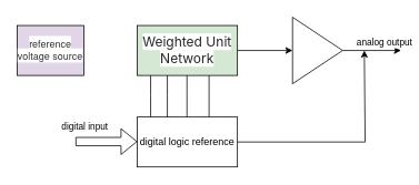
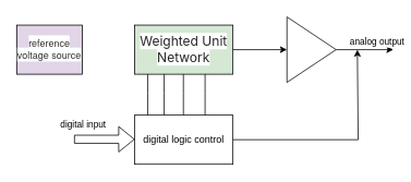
  <mxCell id="0" />
  <mxCell id="1" parent="0" />
  <mxCell id="2" value="" style="triangle;whiteSpace=wrap;html=1;" vertex="1" parent="1"><mxGeometry x="350" y="20" width="60" height="80" as="geometry" /></mxCell>
  <mxCell id="3" value="&lt;div&gt;&lt;br&gt;&lt;/div&gt;&lt;div&gt;&lt;span style=&quot;color: rgb(51, 51, 51); font-family: &amp;quot;Helvetica Neue&amp;quot;, Helvetica, Arial, &amp;quot;PingFang SC&amp;quot;, &amp;quot;Hiragino Sans GB&amp;quot;, &amp;quot;Microsoft YaHei&amp;quot;, &amp;quot;WenQuanYi Micro Hei&amp;quot;, sans-serif; text-align: start; background-color: rgb(255, 255, 255);&quot;&gt;reference voltage source&lt;/span&gt;&lt;br&gt;&lt;/div&gt;&lt;div&gt;&lt;span style=&quot;color: rgb(51, 51, 51); font-family: &amp;quot;Helvetica Neue&amp;quot;, Helvetica, Arial, &amp;quot;PingFang SC&amp;quot;, &amp;quot;Hiragino Sans GB&amp;quot;, &amp;quot;Microsoft YaHei&amp;quot;, &amp;quot;WenQuanYi Micro Hei&amp;quot;, sans-serif; text-align: start; background-color: rgb(255, 255, 255);&quot;&gt;&lt;br&gt;&lt;/span&gt;&lt;/div&gt;" style="rounded=0;whiteSpace=wrap;html=1;fillColor=#e1d5e7;" vertex="1" parent="1"><mxGeometry x="20" y="30" width="80" height="60" as="geometry" /></mxCell>
  <mxCell id="4" style="edgeStyle=orthogonalEdgeStyle;rounded=0;orthogonalLoop=1;jettySize=auto;html=1;exitX=1;exitY=0.5;exitDx=0;exitDy=0;entryX=0;entryY=0.5;entryDx=0;entryDy=0;" edge="1" parent="1" source="5" target="2"><mxGeometry relative="1" as="geometry" /></mxCell>
  <mxCell id="5" value="&lt;span style=&quot;color: rgba(0, 0, 0, 0.85); font-family: Inter, -apple-system, BlinkMacSystemFont, &amp;quot;Segoe UI&amp;quot;, &amp;quot;SF Pro SC&amp;quot;, &amp;quot;SF Pro Display&amp;quot;, &amp;quot;SF Pro Icons&amp;quot;, &amp;quot;PingFang SC&amp;quot;, &amp;quot;Hiragino Sans GB&amp;quot;, &amp;quot;Microsoft YaHei&amp;quot;, &amp;quot;Helvetica Neue&amp;quot;, Helvetica, Arial, sans-serif; font-size: 16px; text-align: start; background-color: rgb(255, 255, 255);&quot;&gt;Weighted Unit Network&lt;/span&gt;" style="rounded=0;whiteSpace=wrap;html=1;fillColor=#d5e8d4;" vertex="1" parent="1"><mxGeometry x="164" y="30" width="120" height="60" as="geometry" /></mxCell>
  <mxCell id="6" style="edgeStyle=orthogonalEdgeStyle;rounded=0;orthogonalLoop=1;jettySize=auto;html=1;exitX=1;exitY=0.5;exitDx=0;exitDy=0;" edge="1" parent="1"><mxGeometry relative="1" as="geometry"><mxPoint x="436" y="60" as="targetPoint" /><mxPoint x="260" y="170" as="sourcePoint" /><Array as="points"><mxPoint x="437" y="170" /></Array></mxGeometry></mxCell>
- <mxCell id="7" value="digital logic reference" style="rounded=0;whiteSpace=wrap;html=1;" vertex="1" parent="1"><mxGeometry x="164" y="140" width="120" height="60" as="geometry" /></mxCell>
+ <mxCell id="7" value="digital logic control" style="rounded=0;whiteSpace=wrap;html=1;" vertex="1" parent="1"><mxGeometry x="164" y="140" width="120" height="60" as="geometry" /></mxCell>
  <mxCell id="8" value="" style="shape=flexArrow;endArrow=classic;html=1;rounded=0;" edge="1" parent="1"><mxGeometry width="50" height="50" relative="1" as="geometry"><mxPoint x="90" y="169.5" as="sourcePoint" /><mxPoint x="164" y="169.5" as="targetPoint" /></mxGeometry></mxCell>
  <mxCell id="9" value="digital input" style="edgeLabel;html=1;align=center;verticalAlign=middle;resizable=0;points=[];" vertex="1" connectable="0" parent="8"><mxGeometry x="-0.461" y="2" relative="1" as="geometry"><mxPoint x="-10" y="-17" as="offset" /></mxGeometry></mxCell>
  <mxCell id="10" value="" style="endArrow=none;html=1;rounded=0;" edge="1" parent="1"><mxGeometry width="50" height="50" relative="1" as="geometry"><mxPoint x="180" y="90" as="sourcePoint" /><mxPoint x="180" y="140" as="targetPoint" /><Array as="points"><mxPoint x="180" y="113" /></Array></mxGeometry></mxCell>
  <mxCell id="11" value="" style="endArrow=none;html=1;rounded=0;" edge="1" parent="1"><mxGeometry width="50" height="50" relative="1" as="geometry"><mxPoint x="200" y="90" as="sourcePoint" /><mxPoint x="200" y="140" as="targetPoint" /><Array as="points"><mxPoint x="200" y="113" /></Array></mxGeometry></mxCell>
  <mxCell id="12" value="" style="endArrow=none;html=1;rounded=0;" edge="1" parent="1"><mxGeometry width="50" height="50" relative="1" as="geometry"><mxPoint x="250" y="90" as="sourcePoint" /><mxPoint x="250" y="140" as="targetPoint" /><Array as="points"><mxPoint x="250" y="113" /></Array></mxGeometry></mxCell>
  <mxCell id="13" value="" style="endArrow=none;html=1;rounded=0;" edge="1" parent="1"><mxGeometry width="50" height="50" relative="1" as="geometry"><mxPoint x="223.5" y="90" as="sourcePoint" /><mxPoint x="223.5" y="140" as="targetPoint" /><Array as="points"><mxPoint x="223.5" y="113" /></Array></mxGeometry></mxCell>
  <mxCell id="14" value="" style="endArrow=classic;html=1;rounded=0;" edge="1" parent="1"><mxGeometry width="50" height="50" relative="1" as="geometry"><mxPoint x="410" y="60" as="sourcePoint" /><mxPoint x="480" y="60" as="targetPoint" /></mxGeometry></mxCell>
  <mxCell id="15" value="analog output" style="edgeLabel;html=1;align=center;verticalAlign=middle;resizable=0;points=[];" vertex="1" connectable="0" parent="14"><mxGeometry x="0.398" y="1" relative="1" as="geometry"><mxPoint y="-9" as="offset" /></mxGeometry></mxCell>
